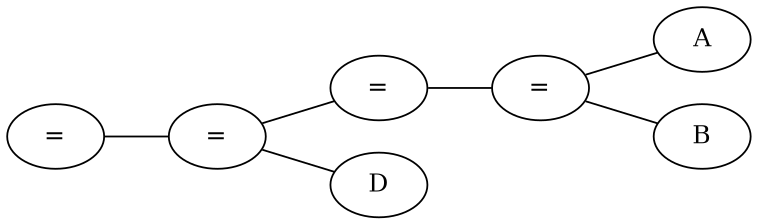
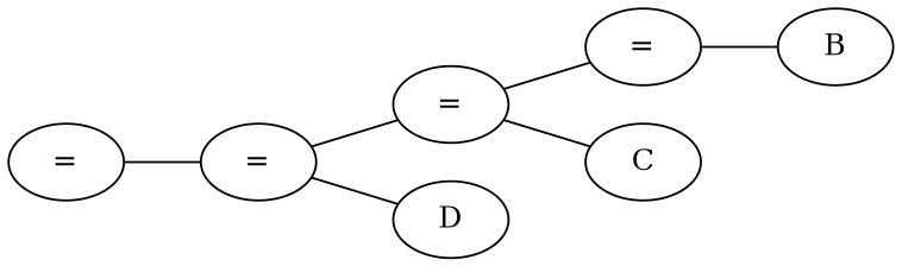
  graph {
    rankdir=LR
    n1 [label="="]
    n2 [label="="]
    n3 [label="="]
    n4 [label=D]
    n5 [label="="]
-   n7 [label=A]
+   n6 [label=C]
    n8 [label=B]
    n1 -- n2
    n2 -- n3
    n2 -- n4
    n3 -- n5
-   n5 -- n7
+   n3 -- n6
    n5 -- n8
  }
